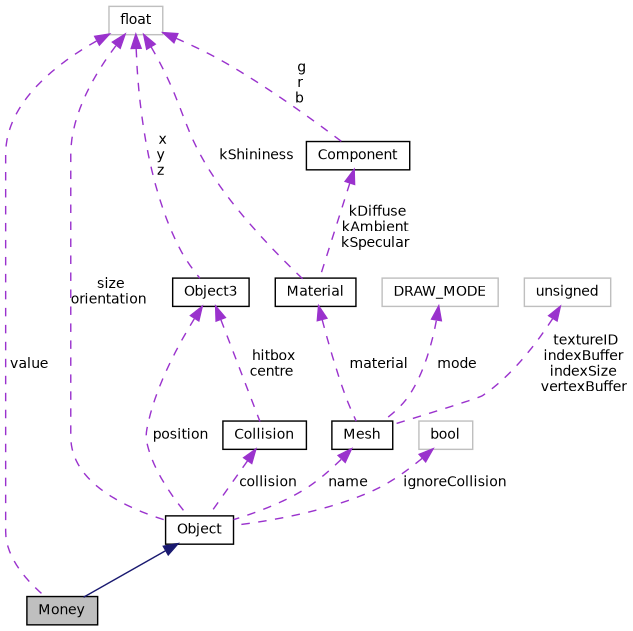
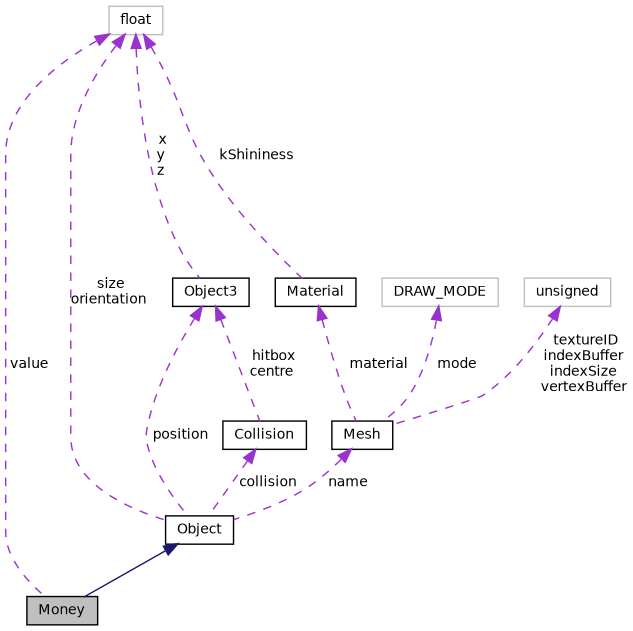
  digraph {
    node [color=black fontname=Helvetica fontsize=10 shape=record]
    edge [color=darkorchid3 dir=back fontname=Helvetica fontsize=10 labelfontname=Helvetica labelfontsize=10 style=dashed]
    n1 [fillcolor=grey75 fontcolor=black height=0.2 label=Money style=filled width=0.4]
    n2 [height=0.2 label=Object width=0.4]
    n3 [height=0.2 label=Collision width=0.4]
    n4 [height=0.2 label=Object3 width=0.4]
    n5 [color=grey75 height=0.2 label=float width=0.4]
    n6 [height=0.2 label=Material width=0.4]
-   n7 [height=0.2 label=Component width=0.4]
    n8 [height=0.2 label=Mesh width=0.4]
-   n9 [color=grey75 height=0.2 label=bool width=0.4]
    n10 [color=grey75 height=0.2 label=DRAW_MODE width=0.4]
    n11 [color=grey75 height=0.2 label=unsigned width=0.4]
    n2 -> n1 [color=midnightblue style=solid]
    n3 -> n2 [label=" collision"]
    n4 -> n2 [label=" position"]
    n4 -> n3 [label=" hitbox\ncentre"]
    n5 -> n1 [label=" value"]
    n5 -> n2 [label=" size\norientation"]
    n5 -> n4 [label=" x\ny\nz"]
    n5 -> n6 [label=" kShininess"]
-   n5 -> n7 [label=" g\nr\nb"]
    n6 -> n8 [label=" material"]
-   n7 -> n6 [label=" kDiffuse\nkAmbient\nkSpecular"]
    n8 -> n2 [label=" name"]
-   n9 -> n2 [label=" ignoreCollision"]
    n10 -> n8 [label=" mode"]
    n11 -> n8 [label=" textureID\nindexBuffer\nindexSize\nvertexBuffer"]
  }
